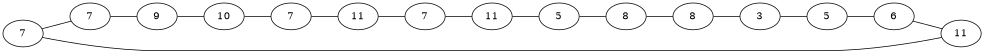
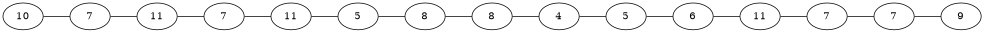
  graph {
    rankdir=LR
    n1 [label=7]
    n2 [label=7]
    n3 [label=9]
    n4 [label=10]
    n5 [label=7]
    n6 [label=11]
    n7 [label=7]
    n8 [label=11]
    n9 [label=5]
    n10 [label=8]
    n11 [label=8]
-   n12 [label=3]
+   n12 [label=4]
    n13 [label=5]
    n14 [label=6]
    n15 [label=11]
    n1 -- n2
    n2 -- n3
-   n3 -- n4
    n4 -- n5
    n5 -- n6
    n6 -- n7
    n7 -- n8
    n8 -- n9
    n9 -- n10
    n10 -- n11
    n11 -- n12
    n12 -- n13
    n13 -- n14
    n14 -- n15
    n15 -- n1
  }
